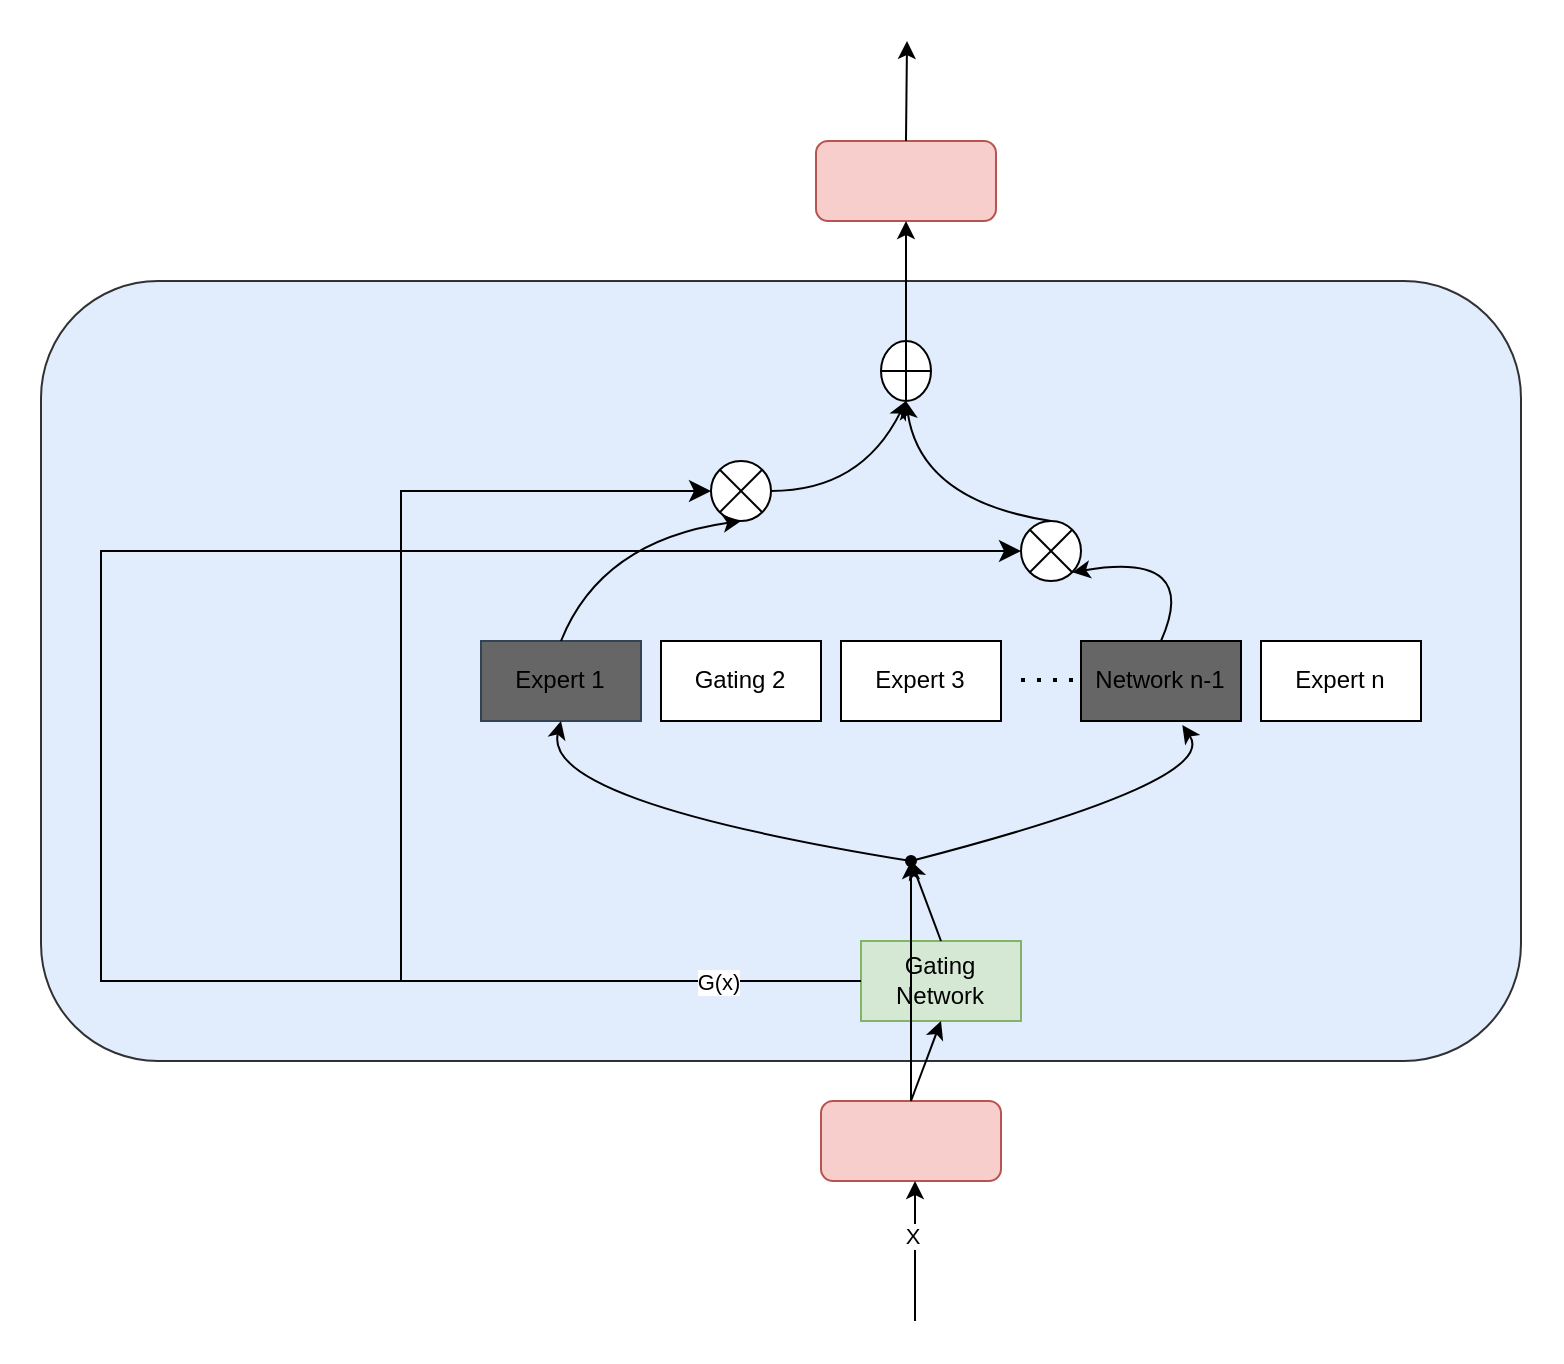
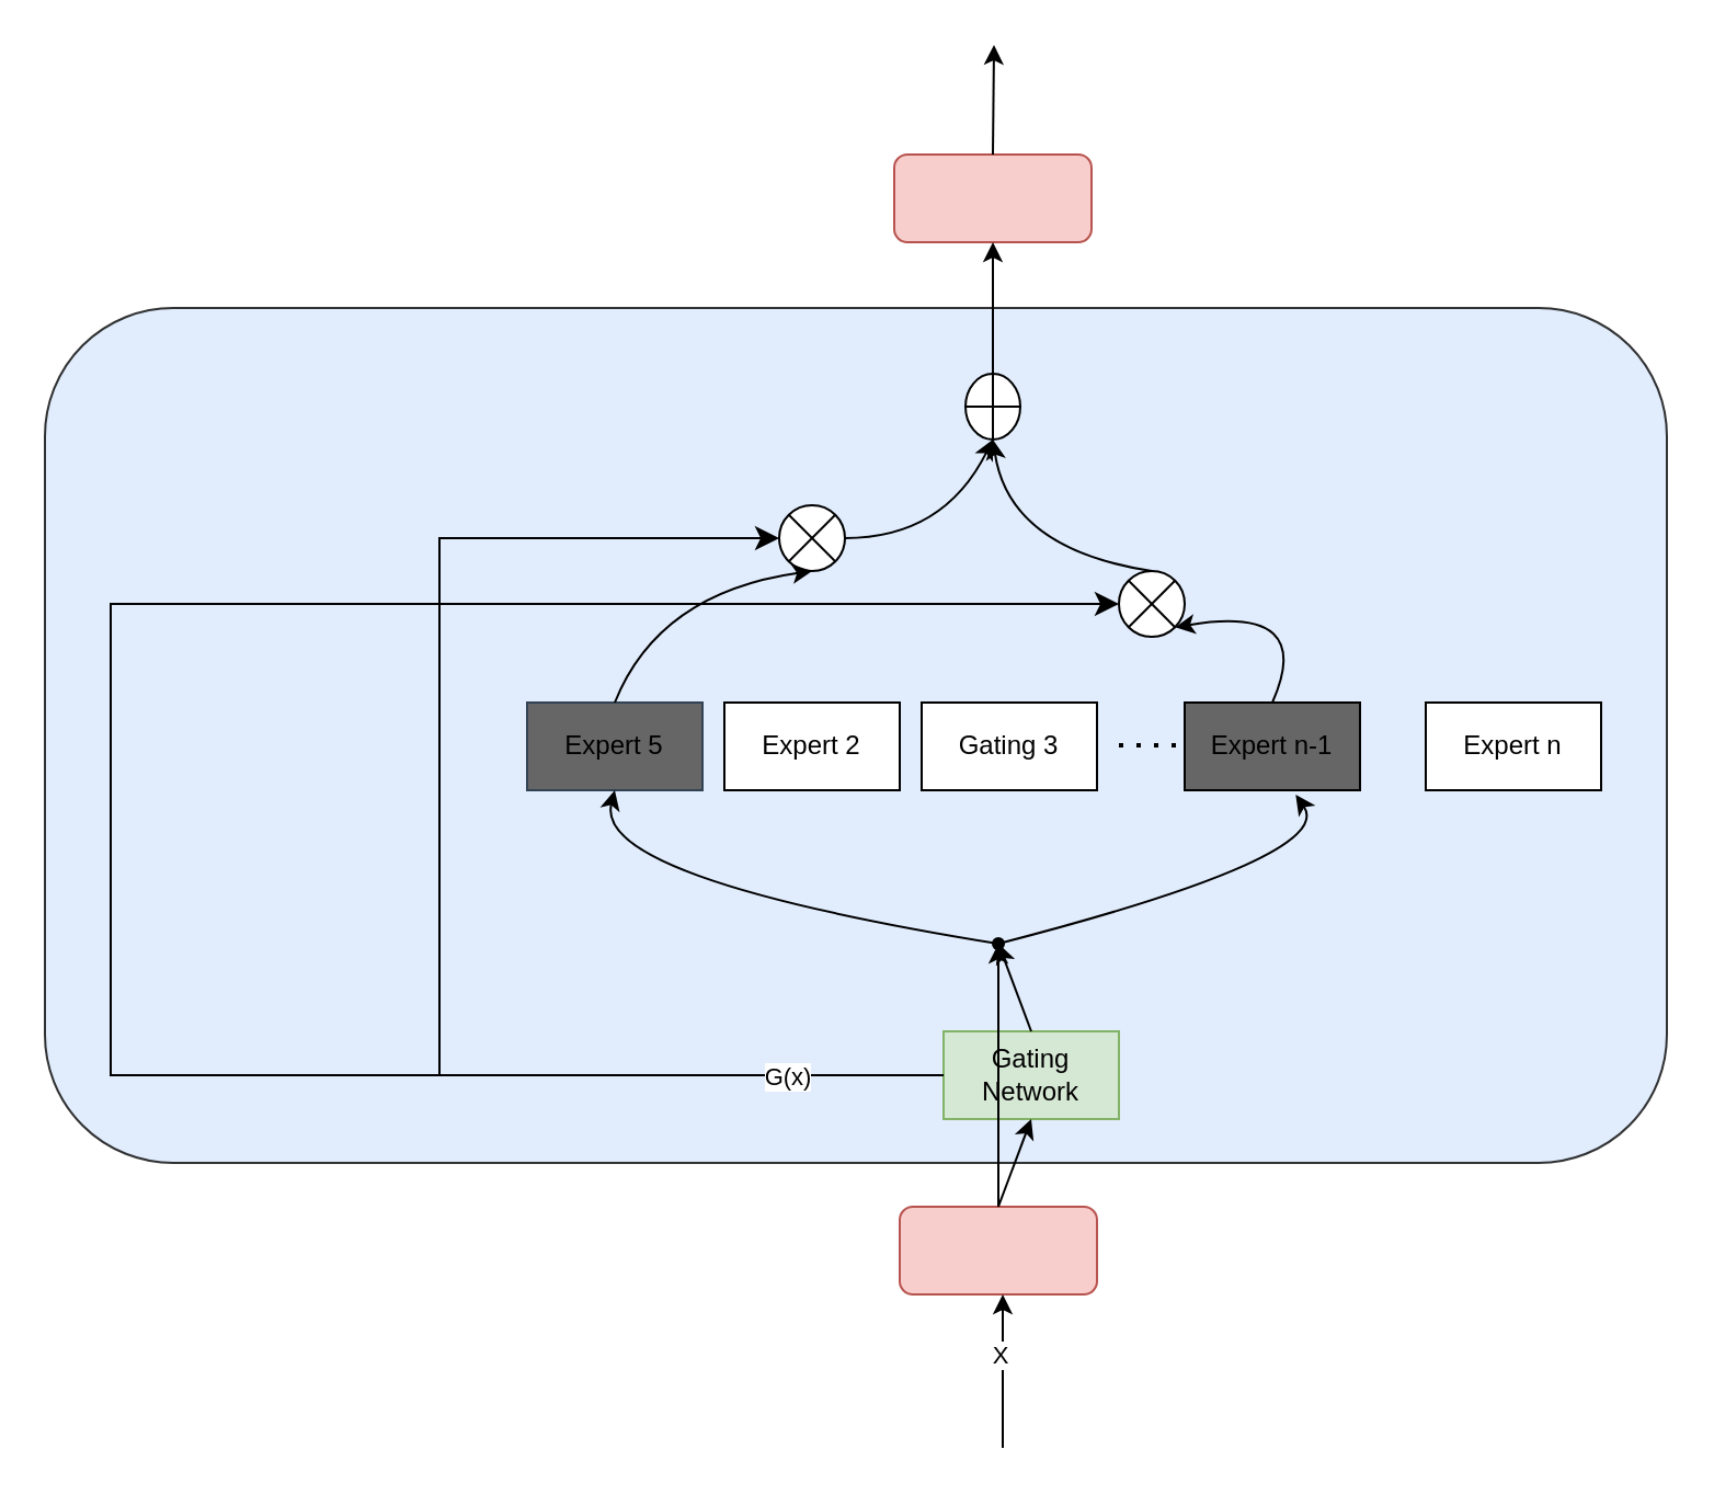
  <mxCell id="0" />
  <mxCell id="1" parent="0" />
  <mxCell id="2" value="" style="rounded=1;whiteSpace=wrap;html=1;opacity=80;strokeColor=#000000;perimeterSpacing=0;strokeWidth=1;fillColor=#DAE8FC;gradientColor=none;glass=0;" vertex="1" parent="1"><mxGeometry x="20" y="140" width="740" height="390" as="geometry" /></mxCell>
  <mxCell id="3" value="" style="rounded=1;whiteSpace=wrap;html=1;fillColor=#f8cecc;strokeColor=#b85450;" vertex="1" parent="1"><mxGeometry x="410" y="550" width="90" height="40" as="geometry" /></mxCell>
- <mxCell id="4" value="Gating 2" style="rounded=0;whiteSpace=wrap;html=1;" vertex="1" parent="1"><mxGeometry x="330" y="320" width="80" height="40" as="geometry" /></mxCell>
- <mxCell id="5" value="Expert 1" style="rounded=0;whiteSpace=wrap;html=1;fillColor=#666666;strokeColor=#314354;fontColor=#000000;" vertex="1" parent="1"><mxGeometry x="240" y="320" width="80" height="40" as="geometry" /></mxCell>
- <mxCell id="6" value="Expert 3" style="rounded=0;whiteSpace=wrap;html=1;" vertex="1" parent="1"><mxGeometry x="420" y="320" width="80" height="40" as="geometry" /></mxCell>
- <mxCell id="7" value="Network n-1" style="rounded=0;whiteSpace=wrap;html=1;fillColor=#666666;" vertex="1" parent="1"><mxGeometry x="540" y="320" width="80" height="40" as="geometry" /></mxCell>
- <mxCell id="8" value="Expert n" style="rounded=0;whiteSpace=wrap;html=1;" vertex="1" parent="1"><mxGeometry x="630" y="320" width="80" height="40" as="geometry" /></mxCell>
+ <mxCell id="4" value="Expert 2" style="rounded=0;whiteSpace=wrap;html=1;" vertex="1" parent="1"><mxGeometry x="330" y="320" width="80" height="40" as="geometry" /></mxCell>
+ <mxCell id="5" value="Expert 5" style="rounded=0;whiteSpace=wrap;html=1;fillColor=#666666;strokeColor=#314354;fontColor=#000000;" vertex="1" parent="1"><mxGeometry x="240" y="320" width="80" height="40" as="geometry" /></mxCell>
+ <mxCell id="6" value="Gating 3" style="rounded=0;whiteSpace=wrap;html=1;" vertex="1" parent="1"><mxGeometry x="420" y="320" width="80" height="40" as="geometry" /></mxCell>
+ <mxCell id="7" value="Expert n-1" style="rounded=0;whiteSpace=wrap;html=1;fillColor=#666666;" vertex="1" parent="1"><mxGeometry x="540" y="320" width="80" height="40" as="geometry" /></mxCell>
+ <mxCell id="8" value="Expert n" style="rounded=0;whiteSpace=wrap;html=1;" vertex="1" parent="1"><mxGeometry x="650" y="320" width="80" height="40" as="geometry" /></mxCell>
  <mxCell id="9" value="" style="endArrow=none;dashed=1;html=1;dashPattern=1 3;strokeWidth=2;rounded=0;" edge="1" parent="1"><mxGeometry width="50" height="50" relative="1" as="geometry"><mxPoint x="510" y="339.5" as="sourcePoint" /><mxPoint x="540" y="339.5" as="targetPoint" /></mxGeometry></mxCell>
  <mxCell id="10" value="Gating Network" style="rounded=0;whiteSpace=wrap;html=1;fillColor=#d5e8d4;strokeColor=#82b366;" vertex="1" parent="1"><mxGeometry x="430" y="470" width="80" height="40" as="geometry" /></mxCell>
  <mxCell id="11" value="" style="shape=waypoint;sketch=0;fillStyle=solid;size=6;pointerEvents=1;points=[];fillColor=none;resizable=0;rotatable=0;perimeter=centerPerimeter;snapToPoint=1;" vertex="1" parent="1"><mxGeometry x="445" y="420" width="20" height="20" as="geometry" /></mxCell>
  <mxCell id="12" value="" style="endArrow=classic;html=1;rounded=0;entryX=0.5;entryY=1;entryDx=0;entryDy=0;exitX=0.5;exitY=0;exitDx=0;exitDy=0;" edge="1" parent="1" source="3" target="10"><mxGeometry width="50" height="50" relative="1" as="geometry"><mxPoint x="480" y="470" as="sourcePoint" /><mxPoint x="530" y="420" as="targetPoint" /></mxGeometry></mxCell>
  <mxCell id="13" value="" style="endArrow=classic;html=1;rounded=0;entryX=0.617;entryY=1;entryDx=0;entryDy=0;entryPerimeter=0;exitX=0.5;exitY=0;exitDx=0;exitDy=0;" edge="1" parent="1" source="3" target="11"><mxGeometry width="50" height="50" relative="1" as="geometry"><mxPoint x="453" y="540" as="sourcePoint" /><mxPoint x="350" y="520" as="targetPoint" /></mxGeometry></mxCell>
  <mxCell id="14" value="" style="endArrow=classic;html=1;rounded=0;entryX=0.45;entryY=0.667;entryDx=0;entryDy=0;entryPerimeter=0;exitX=0.5;exitY=0;exitDx=0;exitDy=0;" edge="1" parent="1" source="10" target="11"><mxGeometry width="50" height="50" relative="1" as="geometry"><mxPoint x="465" y="560" as="sourcePoint" /><mxPoint x="465" y="440" as="targetPoint" /></mxGeometry></mxCell>
  <mxCell id="15" value="" style="curved=1;endArrow=classic;html=1;rounded=0;entryX=0.5;entryY=1;entryDx=0;entryDy=0;exitX=0.817;exitY=0.767;exitDx=0;exitDy=0;exitPerimeter=0;" edge="1" parent="1" source="11" target="5"><mxGeometry width="50" height="50" relative="1" as="geometry"><mxPoint x="380" y="430" as="sourcePoint" /><mxPoint x="180" y="320" as="targetPoint" /><Array as="points"><mxPoint x="270" y="400" /></Array></mxGeometry></mxCell>
  <mxCell id="16" value="" style="curved=1;endArrow=classic;html=1;rounded=0;entryX=0.633;entryY=1.05;entryDx=0;entryDy=0;exitX=0.95;exitY=0.167;exitDx=0;exitDy=0;exitPerimeter=0;entryPerimeter=0;" edge="1" parent="1" source="11" target="7"><mxGeometry width="50" height="50" relative="1" as="geometry"><mxPoint x="710" y="480" as="sourcePoint" /><mxPoint x="535" y="410" as="targetPoint" /><Array as="points"><mxPoint x="610" y="390" /></Array></mxGeometry></mxCell>
  <mxCell id="17" value="" style="verticalLabelPosition=bottom;verticalAlign=top;html=1;shape=mxgraph.flowchart.or;" vertex="1" parent="1"><mxGeometry x="355" y="230" width="30" height="30" as="geometry" /></mxCell>
  <mxCell id="18" value="" style="edgeStyle=elbowEdgeStyle;elbow=vertical;endArrow=classic;html=1;curved=0;rounded=0;endSize=8;startSize=8;exitX=0;exitY=0.5;exitDx=0;exitDy=0;entryX=0;entryY=0.5;entryDx=0;entryDy=0;entryPerimeter=0;" edge="1" parent="1" source="10" target="17"><mxGeometry width="50" height="50" relative="1" as="geometry"><mxPoint x="190" y="455" as="sourcePoint" /><mxPoint x="240" y="405" as="targetPoint" /><Array as="points"><mxPoint x="200" y="490" /></Array></mxGeometry></mxCell>
  <mxCell id="19" value="" style="verticalLabelPosition=bottom;verticalAlign=top;html=1;shape=mxgraph.flowchart.or;" vertex="1" parent="1"><mxGeometry x="510" y="260" width="30" height="30" as="geometry" /></mxCell>
  <mxCell id="20" value="" style="edgeStyle=elbowEdgeStyle;elbow=vertical;endArrow=classic;html=1;curved=0;rounded=0;endSize=8;startSize=8;exitX=0;exitY=0.5;exitDx=0;exitDy=0;entryX=0;entryY=0.5;entryDx=0;entryDy=0;entryPerimeter=0;" edge="1" parent="1" source="10" target="19"><mxGeometry width="50" height="50" relative="1" as="geometry"><mxPoint x="150" y="440" as="sourcePoint" /><mxPoint x="350" y="215" as="targetPoint" /><Array as="points"><mxPoint x="50" y="440" /></Array></mxGeometry></mxCell>
  <mxCell id="21" value="G(x)" style="edgeLabel;html=1;align=center;verticalAlign=middle;resizable=0;points=[];" vertex="1" connectable="0" parent="20"><mxGeometry x="-0.863" relative="1" as="geometry"><mxPoint as="offset" /></mxGeometry></mxCell>
  <mxCell id="22" value="" style="shape=orEllipse;perimeter=ellipsePerimeter;whiteSpace=wrap;html=1;backgroundOutline=1;" vertex="1" parent="1"><mxGeometry x="440" y="170" width="25" height="30" as="geometry" /></mxCell>
  <mxCell id="23" value="" style="curved=1;endArrow=classic;html=1;rounded=0;entryX=0.5;entryY=1;entryDx=0;entryDy=0;exitX=1;exitY=0.5;exitDx=0;exitDy=0;exitPerimeter=0;" edge="1" parent="1" source="17" target="22"><mxGeometry width="50" height="50" relative="1" as="geometry"><mxPoint x="530" y="238" as="sourcePoint" /><mxPoint x="666" y="170" as="targetPoint" /><Array as="points"><mxPoint x="430" y="245" /></Array></mxGeometry></mxCell>
  <mxCell id="24" value="" style="curved=1;endArrow=classic;html=1;rounded=0;entryX=0.5;entryY=1;entryDx=0;entryDy=0;exitX=0.5;exitY=0;exitDx=0;exitDy=0;exitPerimeter=0;" edge="1" parent="1" source="19" target="22"><mxGeometry width="50" height="50" relative="1" as="geometry"><mxPoint x="395" y="255" as="sourcePoint" /><mxPoint x="463" y="210" as="targetPoint" /><Array as="points"><mxPoint x="460" y="250" /></Array></mxGeometry></mxCell>
  <mxCell id="25" value="" style="rounded=1;whiteSpace=wrap;html=1;fillColor=#f8cecc;strokeColor=#b85450;" vertex="1" parent="1"><mxGeometry x="407.5" y="70" width="90" height="40" as="geometry" /></mxCell>
  <mxCell id="26" value="" style="endArrow=classic;html=1;rounded=0;exitX=0.5;exitY=0;exitDx=0;exitDy=0;entryX=0.5;entryY=1;entryDx=0;entryDy=0;" edge="1" parent="1" source="22" target="25"><mxGeometry width="50" height="50" relative="1" as="geometry"><mxPoint x="450" y="150" as="sourcePoint" /><mxPoint x="460" as="targetPoint" y="120" /></mxGeometry></mxCell>
  <mxCell id="27" value="" style="endArrow=classic;html=1;rounded=0;exitX=0.5;exitY=0;exitDx=0;exitDy=0;" edge="1" parent="1" source="25"><mxGeometry width="50" height="50" relative="1" as="geometry"><mxPoint x="454.5" y="30" as="sourcePoint" /><mxPoint x="453" y="20" as="targetPoint" /></mxGeometry></mxCell>
  <mxCell id="28" value="" style="curved=1;endArrow=classic;html=1;rounded=0;entryX=0.5;entryY=1;entryDx=0;entryDy=0;exitX=0.5;exitY=0;exitDx=0;exitDy=0;entryPerimeter=0;" edge="1" parent="1" source="5" target="17"><mxGeometry width="50" height="50" relative="1" as="geometry"><mxPoint x="395" y="255" as="sourcePoint" /><mxPoint x="462" y="210" as="targetPoint" /><Array as="points"><mxPoint x="300" y="270" /></Array></mxGeometry></mxCell>
  <mxCell id="29" value="" style="curved=1;endArrow=classic;html=1;rounded=0;exitX=0.5;exitY=0;exitDx=0;exitDy=0;entryX=0.855;entryY=0.855;entryDx=0;entryDy=0;entryPerimeter=0;" edge="1" parent="1" source="7" target="19"><mxGeometry width="50" height="50" relative="1" as="geometry"><mxPoint x="465" y="440" as="sourcePoint" /><mxPoint x="650" y="220" as="targetPoint" /><Array as="points"><mxPoint x="600" y="275" /></Array></mxGeometry></mxCell>
  <mxCell id="30" value="" style="endArrow=classic;html=1;rounded=0;entryX=0.5;entryY=1;entryDx=0;entryDy=0;" edge="1" parent="1"><mxGeometry width="50" height="50" relative="1" as="geometry"><mxPoint x="457" y="660" as="sourcePoint" /><mxPoint x="457" y="590" as="targetPoint" /></mxGeometry></mxCell>
  <mxCell id="31" value="X" style="edgeLabel;html=1;align=center;verticalAlign=middle;resizable=0;points=[];" vertex="1" connectable="0" parent="30"><mxGeometry x="0.224" y="2" relative="1" as="geometry"><mxPoint as="offset" /></mxGeometry></mxCell>
